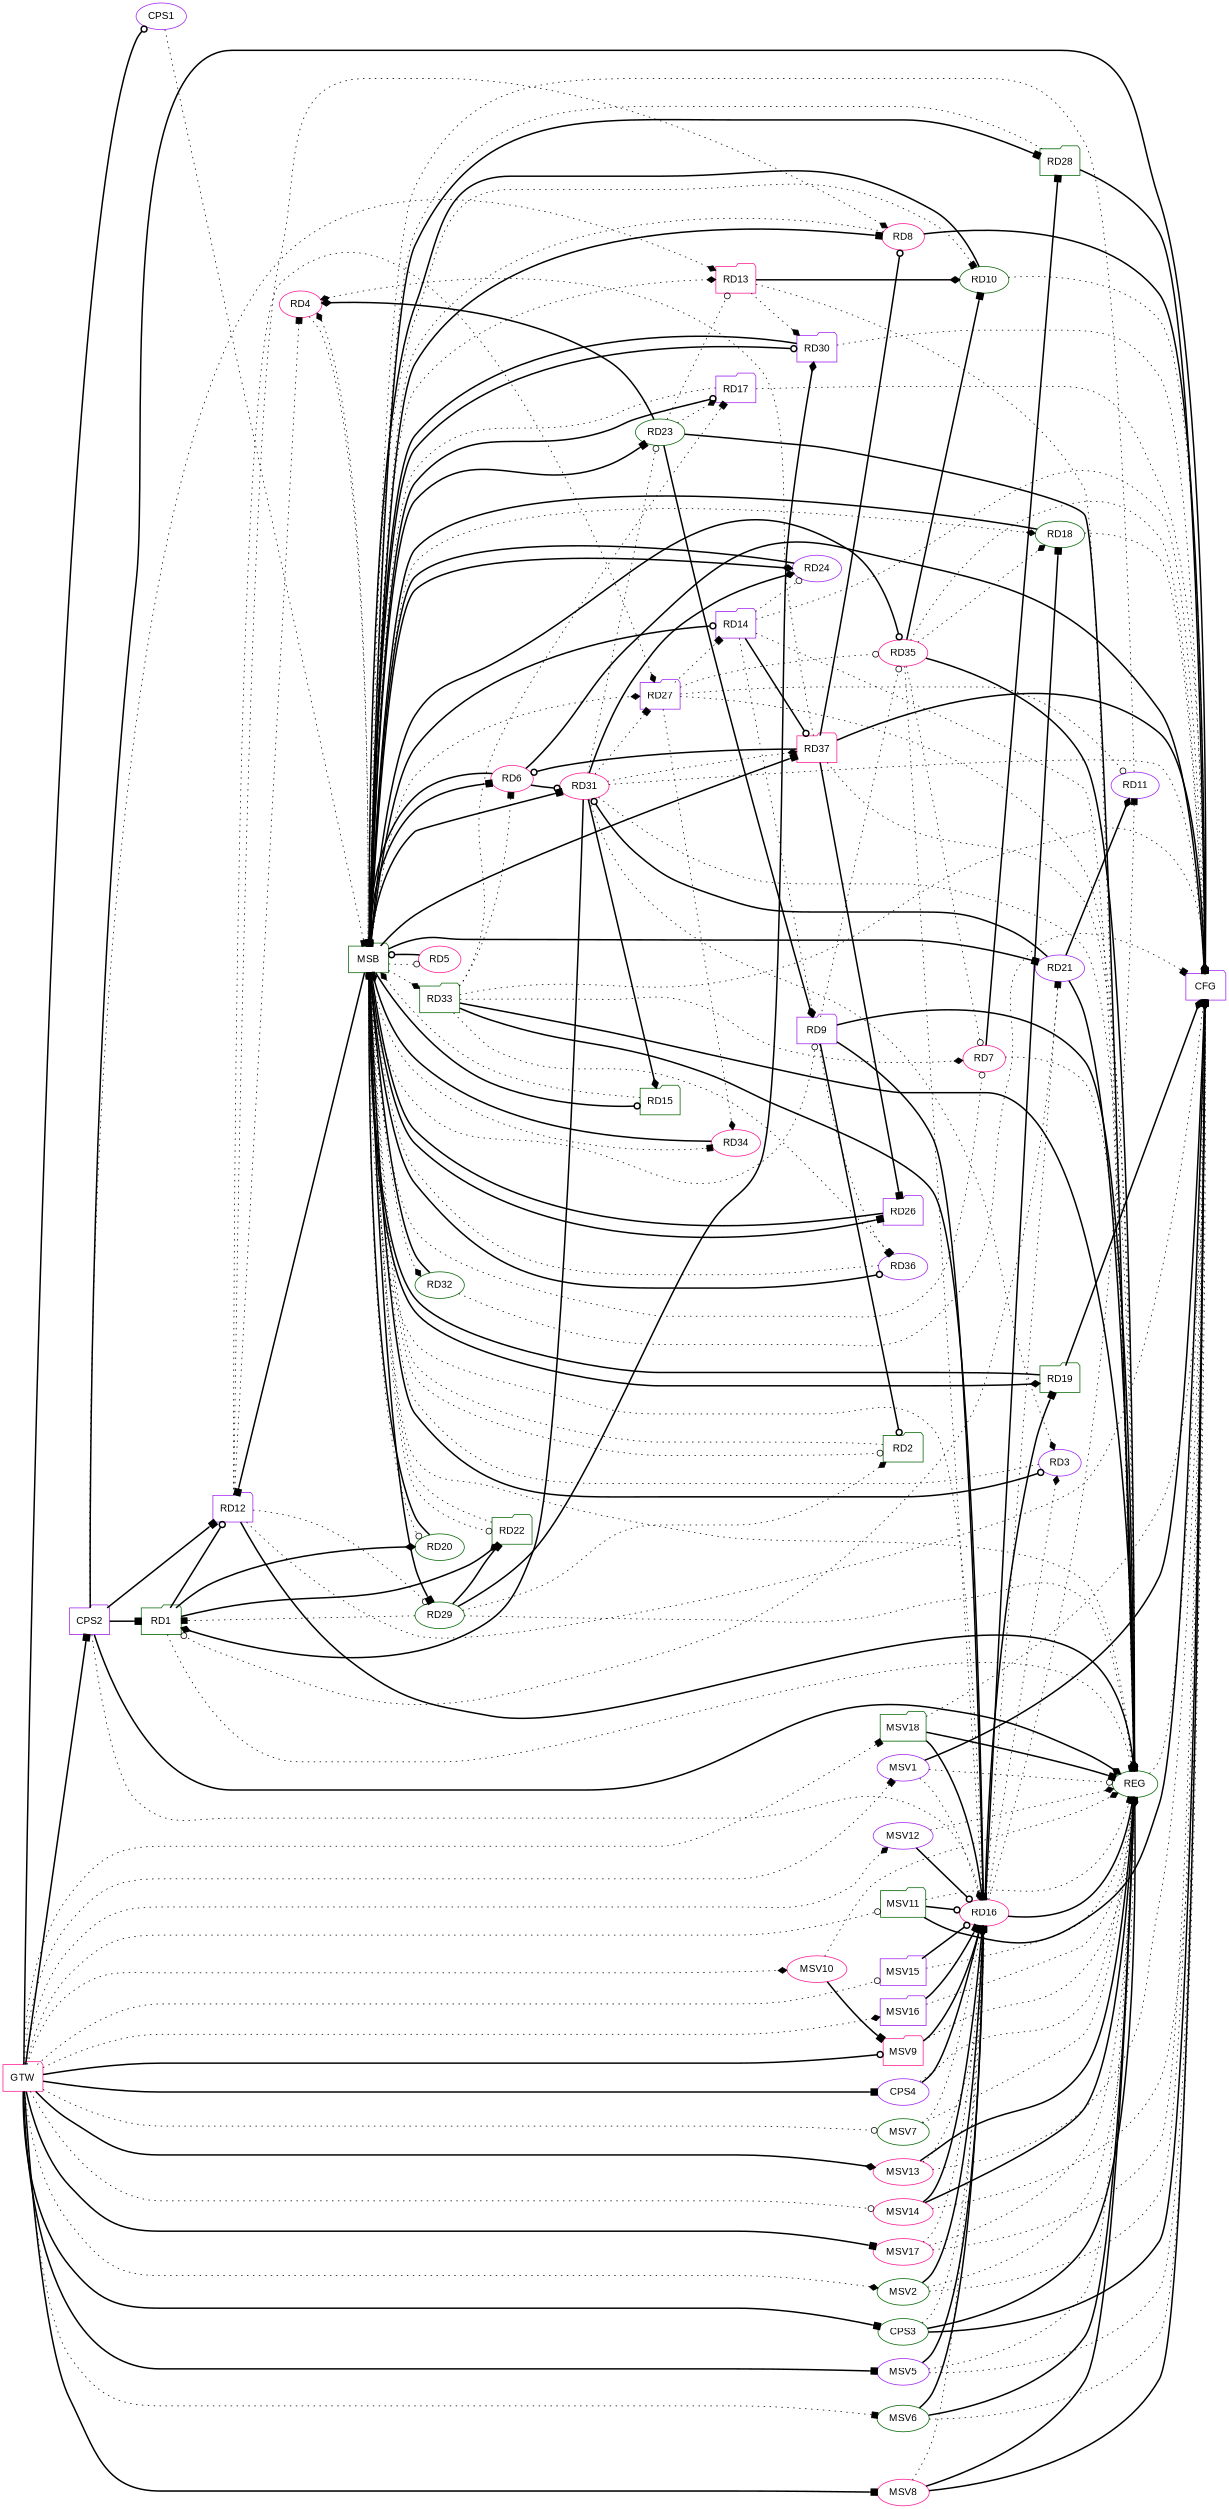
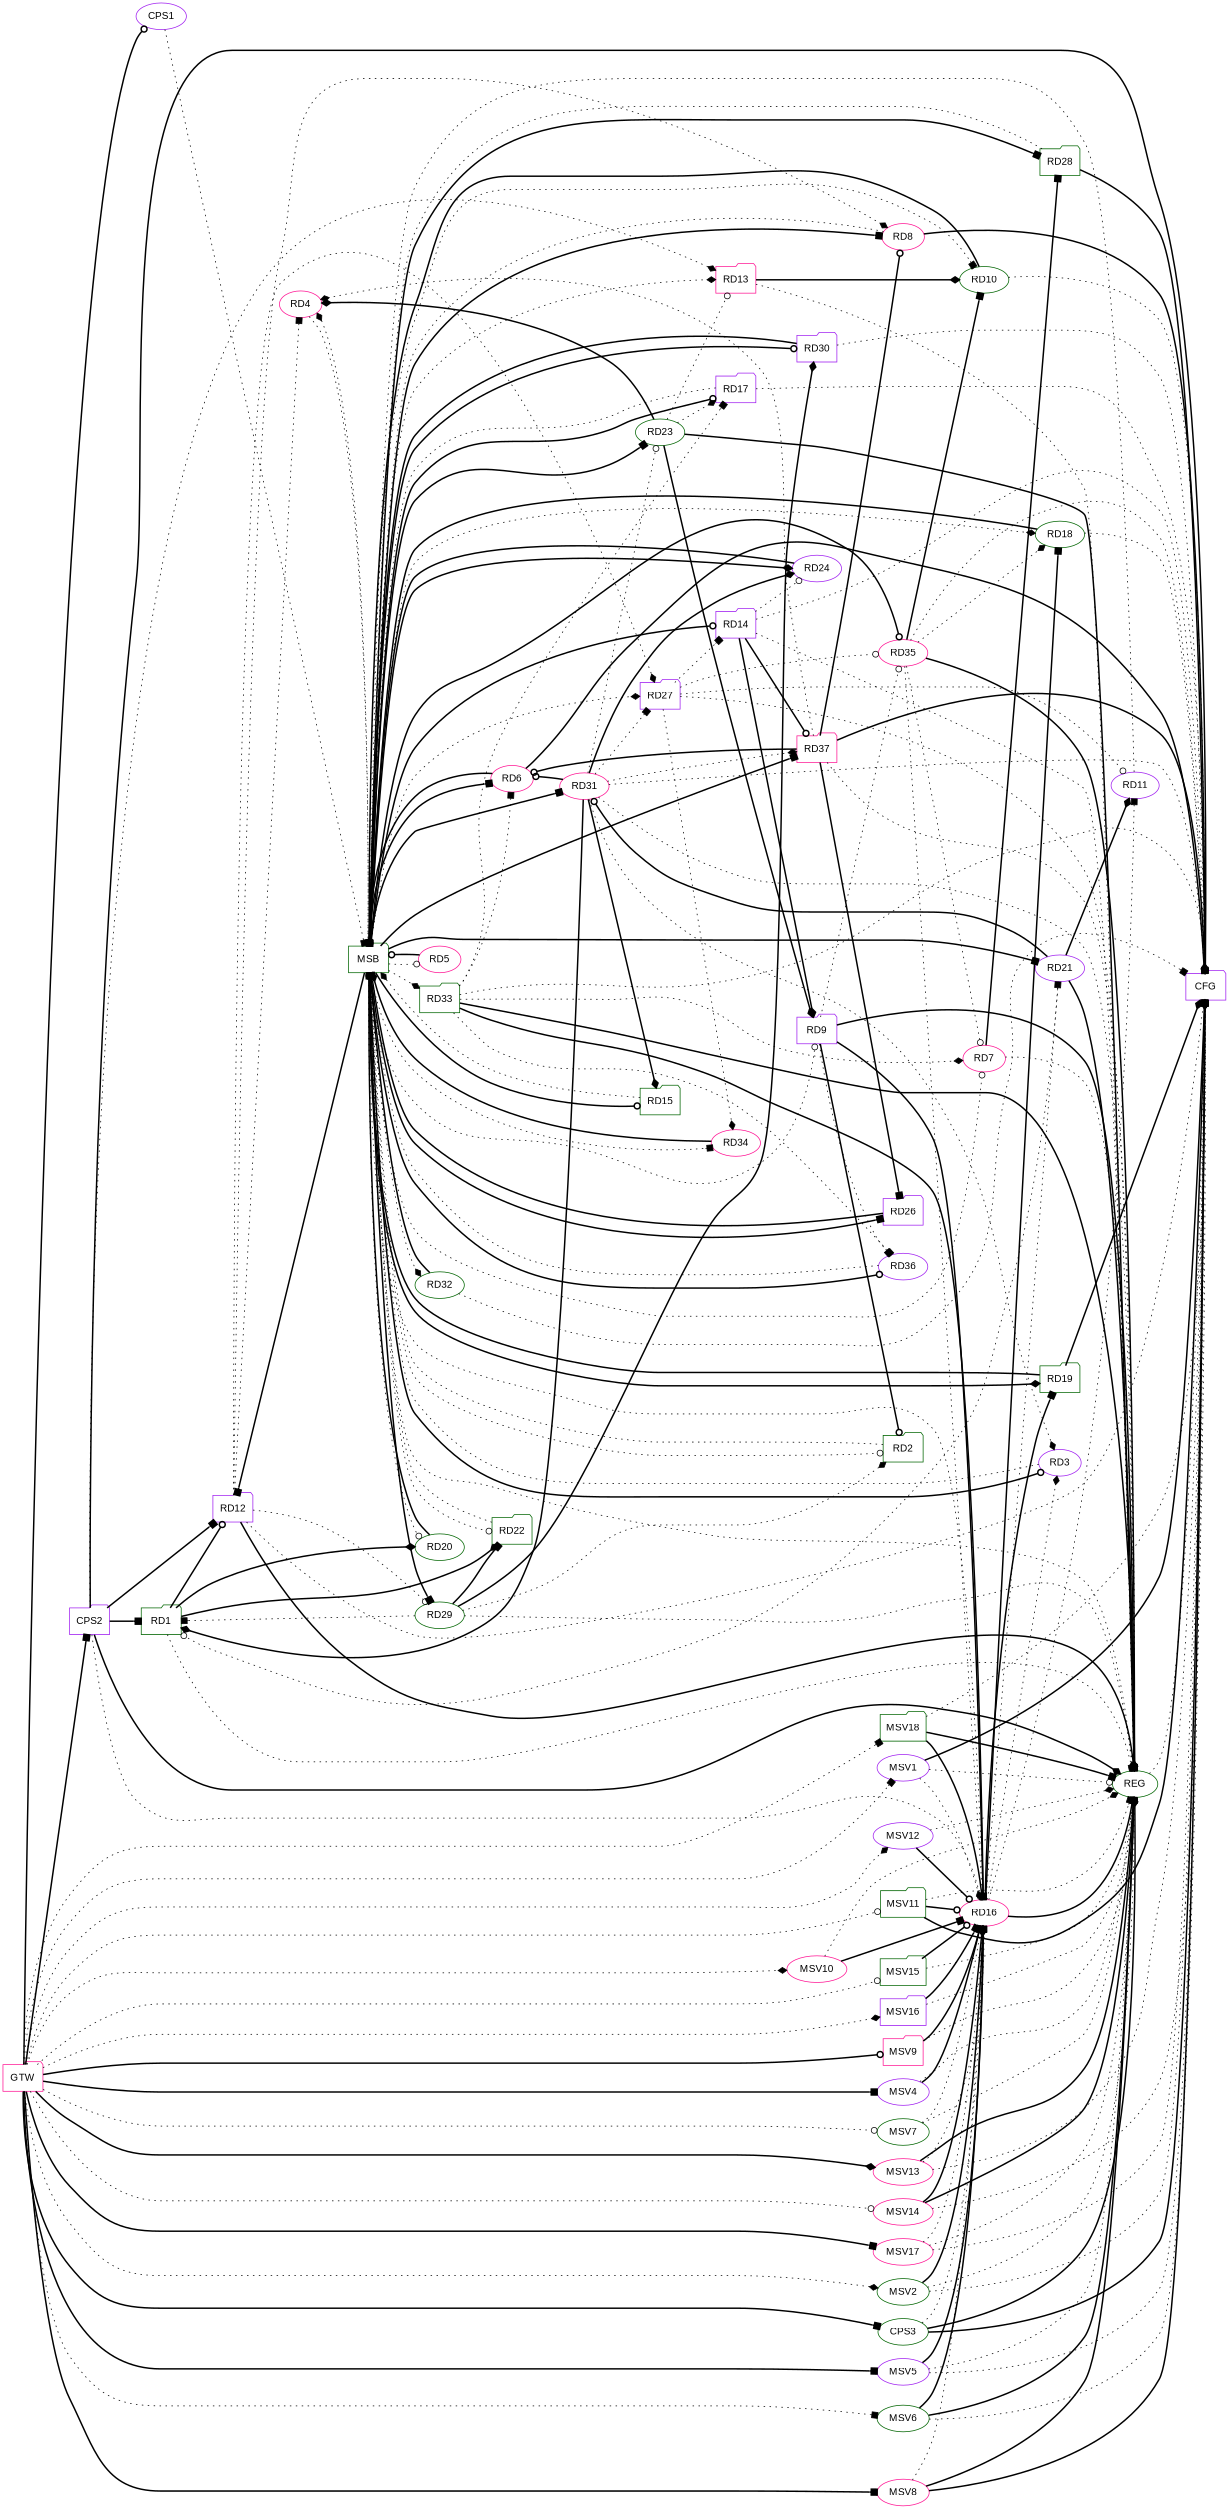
  strict digraph {
    fontname="Liberation Sans"
    rankdir=LR
    node [color=darkgreen fontname="Liberation Sans" shape=ellipse]
    edge [arrowhead=box fontname="Liberation Sans" style=dotted]
    n1 [label=RD1 shape=folder]
    n2 [color=purple label=RD12 shape=folder]
    n3 [label=RD20]
    n4 [label=RD22 shape=folder]
    n5 [label=REG]
    n6 [color=deeppink label=RD4]
    n7 [color=purple label=CFG shape=folder]
    n8 [color=deeppink label=RD8]
    n9 [label=RD29]
    n10 [color=purple label=RD27 shape=folder]
    n11 [label=MSB shape=folder]
    n12 [label=RD2 shape=folder]
    n13 [color=purple label=RD3]
    n14 [color=deeppink label=RD5]
    n15 [color=deeppink label=RD6]
    n16 [color=deeppink label=RD7]
    n17 [label=RD28 shape=folder]
    n18 [color=purple label=RD9 shape=folder]
    n19 [color=deeppink label=RD16]
    n20 [color=deeppink label=RD35]
    n21 [color=purple label=RD36]
    n22 [label=RD10]
    n23 [color=deeppink label=RD13 shape=folder]
    n24 [color=purple label=RD30 shape=folder]
    n25 [color=purple label=RD14 shape=folder]
    n26 [color=purple label=RD24]
    n27 [color=deeppink label=RD37 shape=folder]
    n28 [label=RD15 shape=folder]
    n29 [label=RD18]
    n30 [label=RD19 shape=folder]
    n31 [color=purple label=RD21]
    n32 [color=purple label=RD17 shape=folder]
    n33 [color=deeppink label=RD31]
    n34 [label=RD23]
    n35 [color=purple label=RD26 shape=folder]
    n36 [color=deeppink label=RD34]
    n37 [label=RD32]
    n38 [label=RD33 shape=folder]
    n39 [color=purple label=RD11]
    n40 [color=purple label=CPS1]
    n41 [color=purple label=CPS2 shape=folder]
    n42 [color=deeppink label=GTW shape=folder]
    n43 [color=purple label=MSV1]
    n44 [label=MSV2]
    n45 [label=CPS3]
-   n46 [color=purple label=CPS4]
+   n46 [color=purple label=MSV4]
    n47 [color=purple label=MSV5]
    n48 [label=MSV6]
    n49 [label=MSV7]
    n50 [color=deeppink label=MSV8]
    n51 [color=deeppink label=MSV9 shape=folder]
    n52 [color=deeppink label=MSV10]
    n53 [label=MSV11 shape=folder]
    n54 [color=purple label=MSV12]
    n55 [color=deeppink label=MSV13]
    n56 [color=deeppink label=MSV14]
-   n57 [color=purple label=MSV15 shape=folder]
+   n57 [label=MSV15 shape=folder]
    n58 [color=purple label=MSV16 shape=folder]
    n59 [color=deeppink label=MSV17]
    n60 [label=MSV18 shape=folder]
    n1 -> n2 [arrowhead=odot style=bold]
    n1 -> n3 [arrowhead=diamond style=bold]
    n1 -> n4 [arrowhead=diamond style=bold]
    n1 -> n5
    n2 -> n5 [style=bold]
    n2 -> n6
    n2 -> n7 [arrowhead=odot]
    n2 -> n8 [arrowhead=diamond]
    n2 -> n9 [arrowhead=odot]
    n2 -> n10 [arrowhead=diamond]
    n3 -> n11 [arrowhead=odot style=bold]
    n4 -> n11 [arrowhead=odot]
    n5 -> n7 [arrowhead=odot]
    n6 -> n11 [arrowhead=odot]
    n8 -> n7 [arrowhead=odot style=bold]
    n8 -> n11
    n9 -> n1
    n9 -> n4 [style=bold]
    n9 -> n5 [arrowhead=diamond]
    n9 -> n12 [arrowhead=diamond]
    n9 -> n24 [arrowhead=diamond style=bold]
    n10 -> n5 [arrowhead=diamond]
    n10 -> n20 [arrowhead=odot]
    n10 -> n25
    n10 -> n36 [arrowhead=diamond]
    n10 -> n39 [arrowhead=odot]
    n11 -> n2 [style=bold]
    n11 -> n3 [arrowhead=odot]
    n11 -> n4 [arrowhead=odot]
    n11 -> n5 [arrowhead=diamond]
    n11 -> n6 [arrowhead=diamond]
    n11 -> n8 [style=bold]
    n11 -> n9 [style=bold]
    n11 -> n10 [arrowhead=diamond]
    n11 -> n12 [arrowhead=odot]
    n11 -> n13 [arrowhead=odot style=bold]
    n11 -> n14 [arrowhead=odot]
    n11 -> n15 [style=bold]
    n11 -> n16 [arrowhead=odot]
    n11 -> n17 [style=bold]
    n11 -> n18 [arrowhead=odot]
    n11 -> n19 [arrowhead=odot]
    n11 -> n20 [arrowhead=odot style=bold]
    n11 -> n21 [arrowhead=odot style=bold]
    n11 -> n22
    n11 -> n23 [arrowhead=diamond]
    n11 -> n24 [arrowhead=odot style=bold]
    n11 -> n25 [arrowhead=odot style=bold]
    n11 -> n26 [arrowhead=diamond style=bold]
    n11 -> n27 [style=bold]
    n11 -> n28 [arrowhead=odot style=bold]
    n11 -> n29 [arrowhead=diamond]
    n11 -> n30 [arrowhead=diamond style=bold]
    n11 -> n31 [style=bold]
    n11 -> n32 [arrowhead=odot style=bold]
    n11 -> n33 [style=bold]
    n11 -> n34 [style=bold]
    n11 -> n35 [style=bold]
    n11 -> n36
    n11 -> n37 [arrowhead=diamond]
    n11 -> n38 [arrowhead=diamond]
    n12 -> n11 [arrowhead=diamond]
    n13 -> n11 [arrowhead=odot]
    n14 -> n11 [arrowhead=odot style=bold]
    n15 -> n7 [arrowhead=diamond style=bold]
    n15 -> n11 [arrowhead=odot style=bold]
    n16 -> n5
    n16 -> n17 [style=bold]
    n17 -> n7 [arrowhead=odot style=bold]
    n17 -> n11
    n18 -> n5 [arrowhead=diamond style=bold]
    n18 -> n12 [arrowhead=odot style=bold]
    n18 -> n19 [style=bold]
    n18 -> n20 [arrowhead=odot]
    n18 -> n21
    n19 -> n5 [arrowhead=odot style=bold]
    n19 -> n13 [arrowhead=diamond]
    n19 -> n29 [style=bold]
    n19 -> n30 [style=bold]
    n19 -> n31
    n19 -> n39
    n20 -> n5 [arrowhead=diamond style=bold]
    n20 -> n7
    n20 -> n16 [arrowhead=odot]
    n20 -> n19 [arrowhead=diamond]
    n20 -> n22 [style=bold]
    n20 -> n29 [arrowhead=diamond]
    n21 -> n11 [arrowhead=odot]
    n22 -> n7
    n22 -> n11 [style=bold]
    n23 -> n5 [arrowhead=diamond]
    n23 -> n22 [arrowhead=diamond style=bold]
-   n23 -> n24 [arrowhead=diamond]
    n24 -> n7
    n24 -> n11 [arrowhead=odot style=bold]
    n25 -> n5
    n25 -> n7 [arrowhead=odot]
-   n25 -> n18 [arrowhead=diamond]
+   n25 -> n18 [arrowhead=diamond style=bold]
    n25 -> n26 [arrowhead=odot]
    n25 -> n27 [arrowhead=odot style=bold]
    n26 -> n11 [style=bold]
    n27 -> n5
    n27 -> n6 [arrowhead=diamond]
    n27 -> n7 [style=bold]
    n27 -> n8 [arrowhead=odot style=bold]
    n27 -> n15 [arrowhead=odot style=bold]
    n27 -> n35 [style=bold]
    n28 -> n11 [arrowhead=diamond]
    n29 -> n7 [arrowhead=diamond]
    n29 -> n11 [arrowhead=odot style=bold]
    n30 -> n7 [arrowhead=diamond style=bold]
    n30 -> n11 [style=bold]
    n31 -> n1 [arrowhead=odot]
    n31 -> n5 [style=bold]
    n31 -> n33 [arrowhead=odot style=bold]
    n31 -> n39 [arrowhead=diamond style=bold]
    n32 -> n7
    n32 -> n11
    n33 -> n1 [arrowhead=diamond style=bold]
    n33 -> n5
    n33 -> n7 [arrowhead=odot]
    n33 -> n10
    n33 -> n13 [arrowhead=diamond]
-   n15 -> n33 [arrowhead=odot style=bold]
+   n33 -> n15 [arrowhead=odot style=bold]
    n33 -> n26 [arrowhead=diamond style=bold]
    n33 -> n27 [arrowhead=diamond]
    n33 -> n28 [arrowhead=diamond style=bold]
    n33 -> n34 [arrowhead=odot]
    n34 -> n5 [style=bold]
    n34 -> n6 [arrowhead=diamond style=bold]
    n34 -> n18 [arrowhead=diamond style=bold]
    n34 -> n23 [arrowhead=odot]
    n34 -> n32 [arrowhead=diamond]
    n35 -> n11 [style=bold]
    n36 -> n11 [arrowhead=diamond style=bold]
    n37 -> n7
    n37 -> n11 [style=bold]
    n38 -> n5 [arrowhead=diamond style=bold]
    n38 -> n7 [arrowhead=diamond]
    n38 -> n15
    n38 -> n16 [arrowhead=diamond]
    n38 -> n19 [style=bold]
    n38 -> n21
    n38 -> n32
    n39 -> n11 [arrowhead=diamond]
    n40 -> n11
    n41 -> n1 [style=bold]
    n41 -> n2 [style=bold]
    n41 -> n5 [arrowhead=diamond style=bold]
    n41 -> n7 [arrowhead=diamond style=bold]
    n41 -> n19 [arrowhead=odot]
    n41 -> n23 [arrowhead=diamond]
    n42 -> n40 [arrowhead=odot style=bold]
    n42 -> n41 [style=bold]
    n42 -> n43
    n42 -> n44 [arrowhead=diamond]
    n42 -> n45 [style=bold]
    n42 -> n46 [style=bold]
    n42 -> n47 [style=bold]
    n42 -> n48
    n42 -> n49 [arrowhead=odot]
    n42 -> n50 [style=bold]
    n42 -> n51 [arrowhead=odot style=bold]
    n42 -> n52 [arrowhead=diamond]
    n42 -> n53 [arrowhead=odot]
    n42 -> n54 [arrowhead=diamond]
    n42 -> n55 [arrowhead=diamond style=bold]
    n42 -> n56 [arrowhead=odot]
    n42 -> n57 [arrowhead=odot]
    n42 -> n58 [arrowhead=diamond]
    n42 -> n59 [style=bold]
    n42 -> n60
    n43 -> n5 [arrowhead=odot]
    n43 -> n7 [style=bold]
    n43 -> n19 [arrowhead=diamond]
    n44 -> n5
    n44 -> n7
    n44 -> n19 [arrowhead=diamond style=bold]
    n45 -> n5 [arrowhead=diamond style=bold]
    n45 -> n7 [style=bold]
    n45 -> n19 [arrowhead=odot]
    n46 -> n5 [arrowhead=odot]
    n46 -> n19 [arrowhead=odot style=bold]
    n47 -> n5 [arrowhead=diamond]
    n47 -> n7 [arrowhead=diamond]
    n47 -> n19 [style=bold]
    n48 -> n5 [arrowhead=odot style=bold]
    n48 -> n7 [arrowhead=odot]
    n48 -> n19 [arrowhead=diamond style=bold]
    n49 -> n5 [arrowhead=odot]
    n49 -> n19
    n50 -> n5 [arrowhead=odot style=bold]
    n50 -> n7 [arrowhead=diamond style=bold]
    n50 -> n19 [arrowhead=diamond]
    n51 -> n5 [arrowhead=odot]
    n51 -> n19 [style=bold]
    n52 -> n5 [arrowhead=diamond]
-   n52 -> n51 [style=bold]
+   n52 -> n19 [style=bold]
    n53 -> n5
    n53 -> n7 [arrowhead=diamond style=bold]
    n53 -> n19 [arrowhead=odot style=bold]
    n54 -> n5 [arrowhead=diamond]
    n54 -> n19 [arrowhead=odot style=bold]
    n55 -> n5 [style=bold]
    n55 -> n7 [arrowhead=diamond]
    n55 -> n19
    n56 -> n5 [arrowhead=diamond style=bold]
    n56 -> n7
    n56 -> n19 [arrowhead=diamond style=bold]
    n57 -> n5 [arrowhead=odot]
    n57 -> n19 [arrowhead=odot style=bold]
    n58 -> n5 [arrowhead=odot]
    n58 -> n19 [style=bold]
    n59 -> n5
    n59 -> n7
    n59 -> n19 [arrowhead=diamond]
    n60 -> n5 [style=bold]
    n60 -> n7
    n60 -> n19 [arrowhead=odot style=bold]
  }
